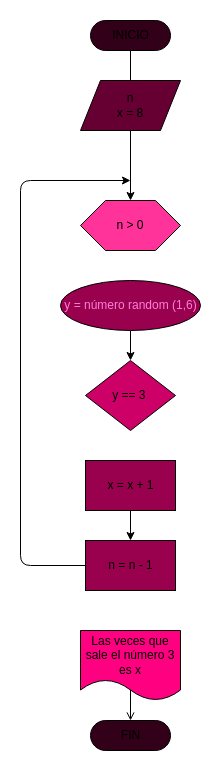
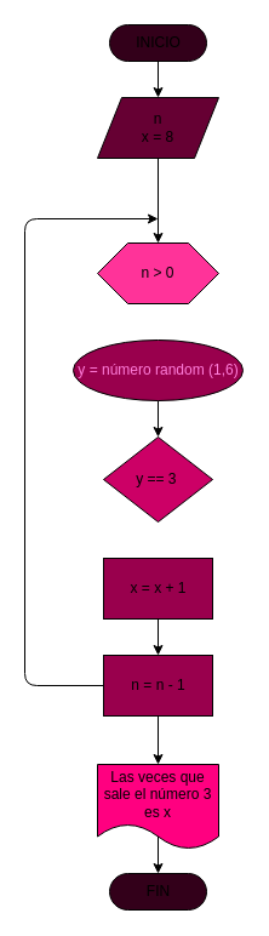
  <mxCell id="0" />
  <mxCell id="1" parent="0" />
- <mxCell id="2" value="" style="edgeStyle=none;html=1;endArrow=none;" parent="1" source="3" target="9" edge="1"><mxGeometry relative="1" as="geometry" /></mxCell>
+ <mxCell id="2" value="" style="edgeStyle=none;html=1;" parent="1" source="3" target="9" edge="1"><mxGeometry relative="1" as="geometry" /></mxCell>
  <mxCell id="3" value="INICIO" style="html=1;dashed=0;whitespace=wrap;shape=mxgraph.dfd.start;fillColor=#33001A;" parent="1" vertex="1"><mxGeometry x="90" y="20" width="80" height="30" as="geometry" /></mxCell>
  <mxCell id="4" value="y == 3&amp;nbsp;" style="shape=rhombus;html=1;dashed=0;whitespace=wrap;perimeter=rhombusPerimeter;fillColor=#CC0066;" parent="1" vertex="1"><mxGeometry x="85" y="360" width="90" height="70" as="geometry" /></mxCell>
- <mxCell id="5" style="edgeStyle=none;html=1;exitX=0.5;exitY=0;exitDx=0;exitDy=0;entryX=0.5;entryY=0.5;entryDx=0;entryDy=-15;entryPerimeter=0;endArrow=open;" parent="1" source="6" target="7" edge="1"><mxGeometry relative="1" as="geometry" /></mxCell>
+ <mxCell id="5" style="edgeStyle=none;html=1;exitX=0.5;exitY=0;exitDx=0;exitDy=0;entryX=0.5;entryY=0.5;entryDx=0;entryDy=-15;entryPerimeter=0;" parent="1" source="6" target="7" edge="1"><mxGeometry relative="1" as="geometry" /></mxCell>
  <mxCell id="6" value="Las veces que sale el número 3 es x" style="shape=document;whiteSpace=wrap;html=1;boundedLbl=1;dashed=0;flipH=1;fillColor=#FF0080;" parent="1" vertex="1"><mxGeometry x="80" y="630" width="100" height="70" as="geometry" /></mxCell>
  <mxCell id="7" value="FIN" style="html=1;dashed=0;whitespace=wrap;shape=mxgraph.dfd.start;fillColor=#33001A;" parent="1" vertex="1"><mxGeometry x="90" y="720" width="80" height="30" as="geometry" /></mxCell>
  <mxCell id="8" style="edgeStyle=none;html=1;exitX=0.5;exitY=1;exitDx=0;exitDy=0;entryX=0.5;entryY=0;entryDx=0;entryDy=0;" parent="1" source="9" target="14" edge="1"><mxGeometry relative="1" as="geometry"><Array as="points" /><mxPoint x="15" y="190" as="targetPoint" /></mxGeometry></mxCell>
  <mxCell id="9" value="n&lt;br&gt;x = 8" style="shape=parallelogram;perimeter=parallelogramPerimeter;whiteSpace=wrap;html=1;dashed=0;fillColor=#660033;" parent="1" vertex="1"><mxGeometry x="80" y="80" width="100" height="50" as="geometry" /></mxCell>
  <mxCell id="10" value="" style="edgeStyle=none;html=1;" parent="1" source="11" target="4" edge="1"><mxGeometry relative="1" as="geometry" /></mxCell>
  <mxCell id="11" value="&lt;font color=&quot;#ff7edb&quot;&gt;y = número random (1,6)&lt;/font&gt;" style="ellipse;html=1;dashed=0;whitespace=wrap;fillColor=#99004D;" parent="1" vertex="1"><mxGeometry x="60" y="280" width="140" height="50" as="geometry" /></mxCell>
  <mxCell id="12" value="" style="edgeStyle=none;html=1;" parent="1" source="13" target="17" edge="1"><mxGeometry relative="1" as="geometry" /></mxCell>
  <mxCell id="13" value="x = x + 1" style="html=1;dashed=0;whitespace=wrap;fillColor=#99004D;" parent="1" vertex="1"><mxGeometry x="85" y="460" width="90" height="50" as="geometry" /></mxCell>
  <mxCell id="14" value="n &amp;gt; 0" style="shape=hexagon;perimeter=hexagonPerimeter2;whiteSpace=wrap;html=1;size=0.25;fillColor=#FF3399;" parent="1" vertex="1"><mxGeometry x="80" y="200" width="100" height="50" as="geometry" /></mxCell>
+ <mxCell id="15" value="" style="edgeStyle=none;html=1;" parent="1" source="17" target="6" edge="1"><mxGeometry relative="1" as="geometry" /></mxCell>
  <mxCell id="16" style="edgeStyle=none;html=1;exitX=0;exitY=0.5;exitDx=0;exitDy=0;" edge="1" parent="1" source="17"><mxGeometry relative="1" as="geometry"><mxPoint x="130" y="180" as="targetPoint" /><Array as="points"><mxPoint x="20" y="565" /><mxPoint x="20" y="180" /></Array></mxGeometry></mxCell>
  <mxCell id="17" value="n = n - 1" style="html=1;dashed=0;whitespace=wrap;fillColor=#99004D;" parent="1" vertex="1"><mxGeometry x="85" y="540" width="90" height="50" as="geometry" /></mxCell>
